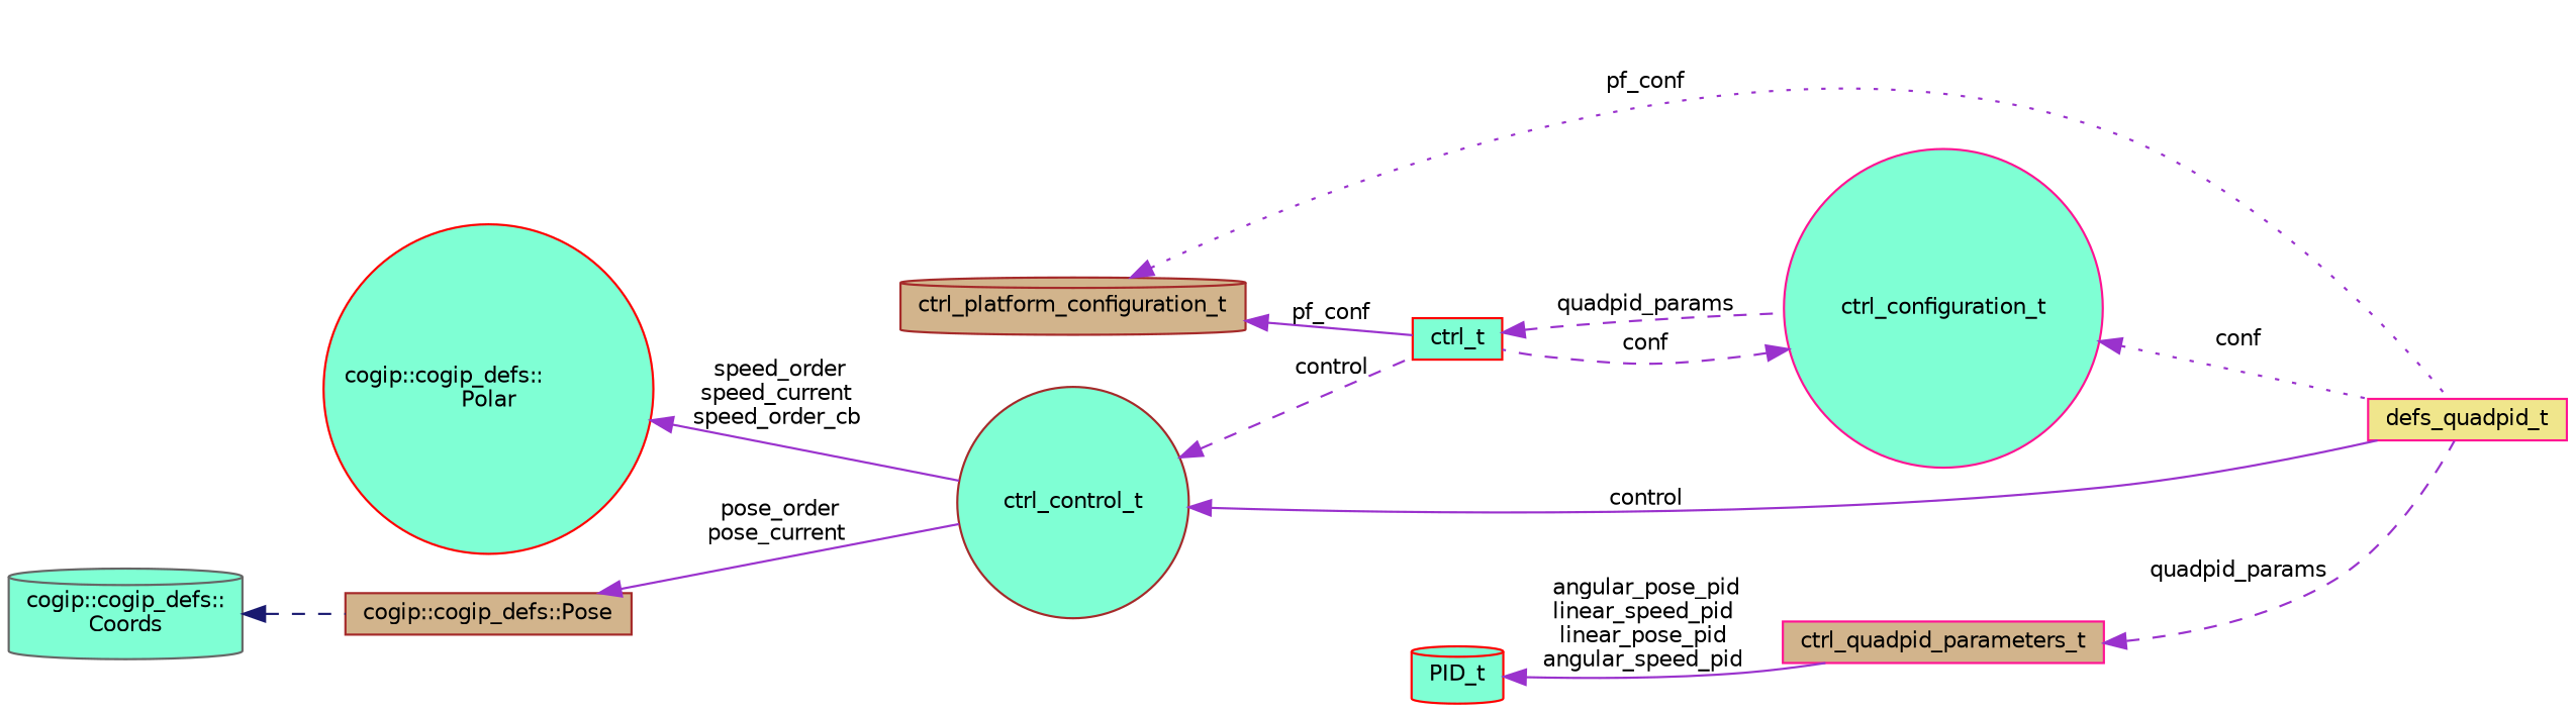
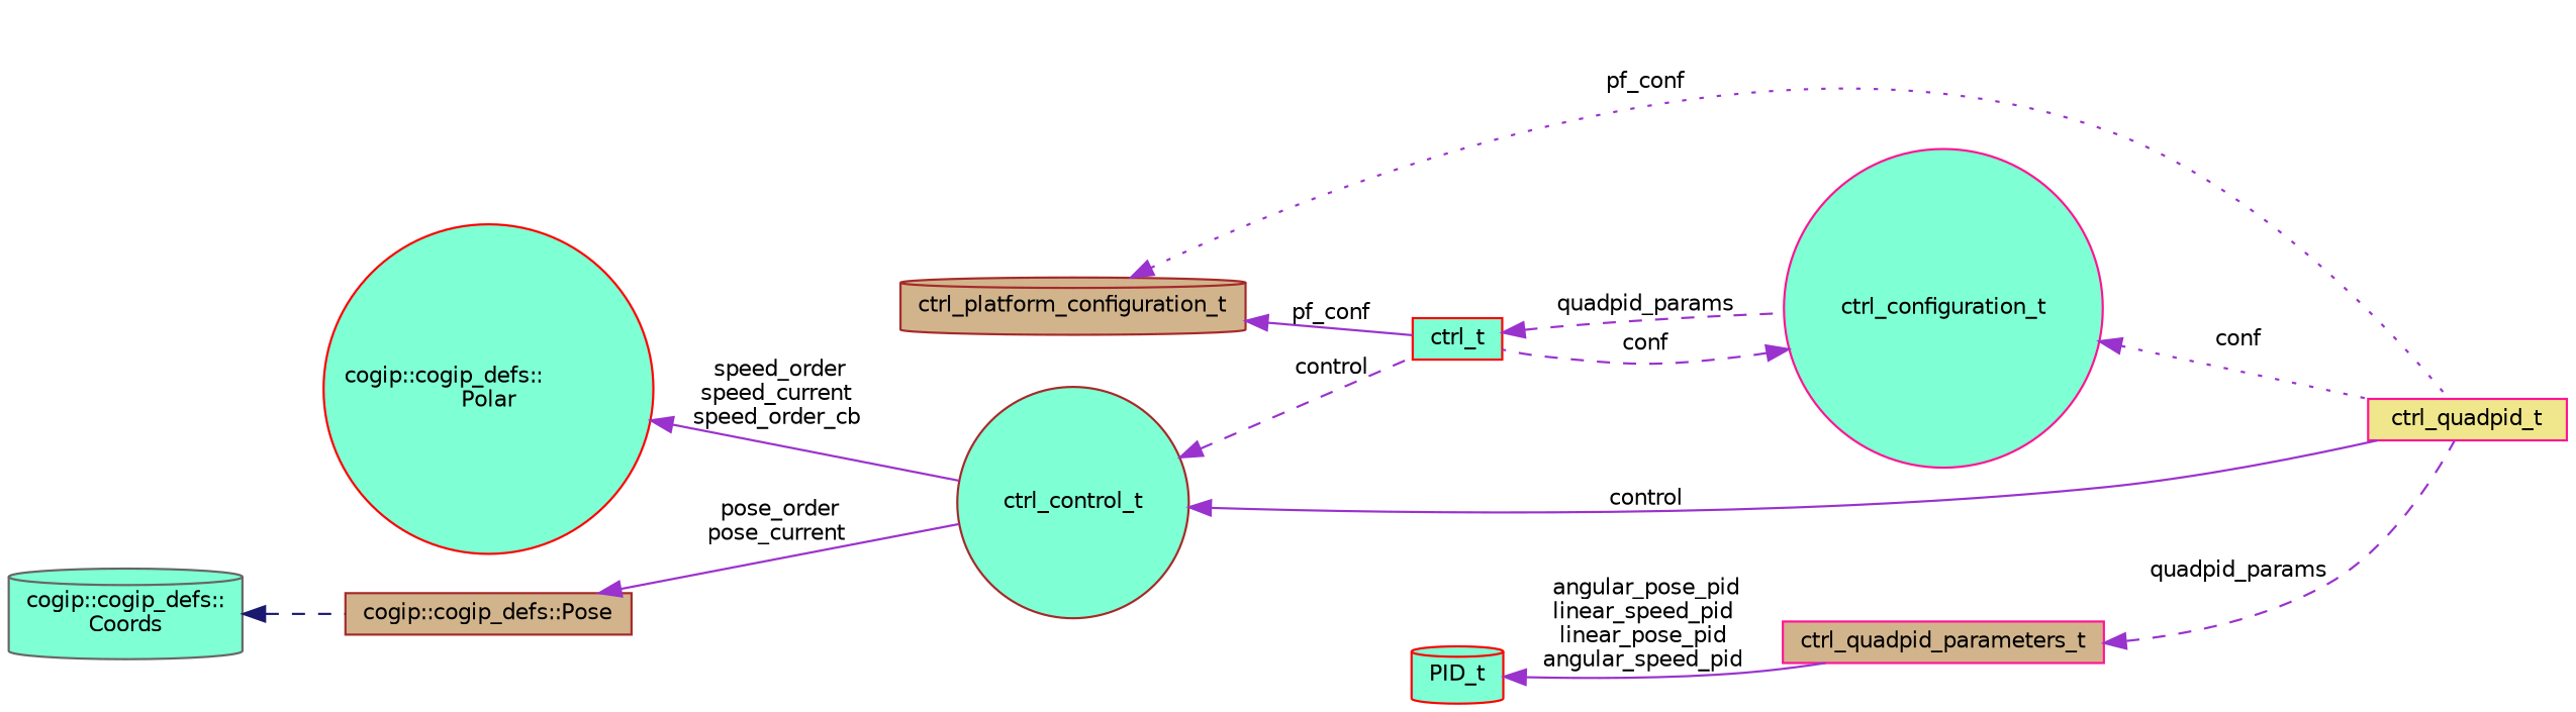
  digraph {
    rankdir=LR
    node [color=deeppink fillcolor=aquamarine fontname=Helvetica fontsize=10 shape=box style=filled]
    edge [color=darkorchid3 dir=back fontname=Helvetica fontsize=10 labelfontname=Helvetica labelfontsize=10 style=solid]
-   n1 [fillcolor=khaki fontcolor=black height=0.2 label=defs_quadpid_t width=0.4]
+   n1 [fillcolor=khaki fontcolor=black height=0.2 label=ctrl_quadpid_t width=0.4]
    n2 [color=brown height=0.2 label=ctrl_control_t shape=circle width=0.4]
    n3 [color=red height=0.2 label=ctrl_t width=0.4]
    n4 [height=0.2 label=ctrl_configuration_t shape=circle width=0.4]
    n5 [color=red height=0.2 label="cogip::cogip_defs::\lPolar" shape=circle width=0.4]
    n6 [color=brown fillcolor=tan height=0.2 label="cogip::cogip_defs::Pose" width=0.4]
    n7 [color=gray40 height=0.2 label="cogip::cogip_defs::\lCoords" shape=cylinder width=0.4]
    n8 [color=brown fillcolor=tan height=0.2 label=ctrl_platform_configuration_t shape=cylinder width=0.4]
    n9 [fillcolor=tan height=0.2 label=ctrl_quadpid_parameters_t width=0.4]
    n10 [color=red height=0.2 label=PID_t shape=cylinder width=0.4]
    n2 -> n1 [label=" control"]
    n2 -> n3 [label=" control" style=dashed]
    n3 -> n4 [label=" quadpid_params" style=dashed]
    n4 -> n1 [label=" conf" style=dotted]
    n4 -> n3 [label=" conf" style=dashed]
    n5 -> n2 [label=" speed_order\nspeed_current\nspeed_order_cb"]
    n6 -> n2 [label=" pose_order\npose_current"]
    n7 -> n6 [color=midnightblue style=dashed]
    n8 -> n1 [label=" pf_conf" style=dotted]
    n8 -> n3 [label=" pf_conf"]
    n9 -> n1 [label=" quadpid_params" style=dashed]
    n10 -> n9 [label=" angular_pose_pid\nlinear_speed_pid\nlinear_pose_pid\nangular_speed_pid"]
  }
